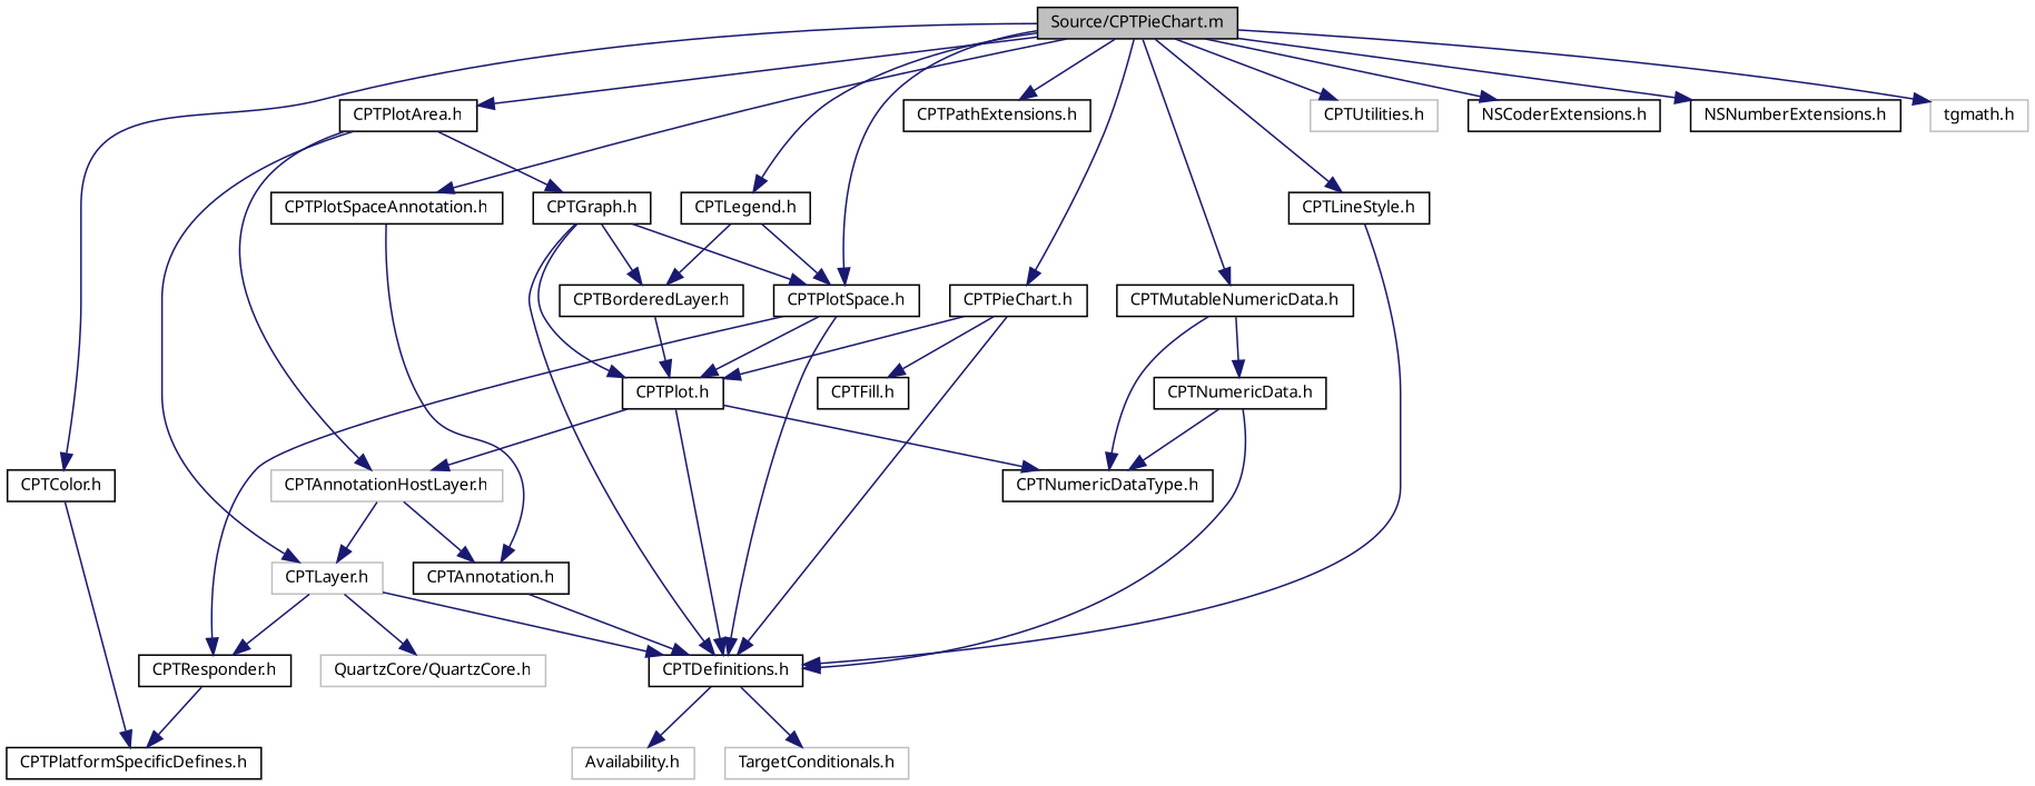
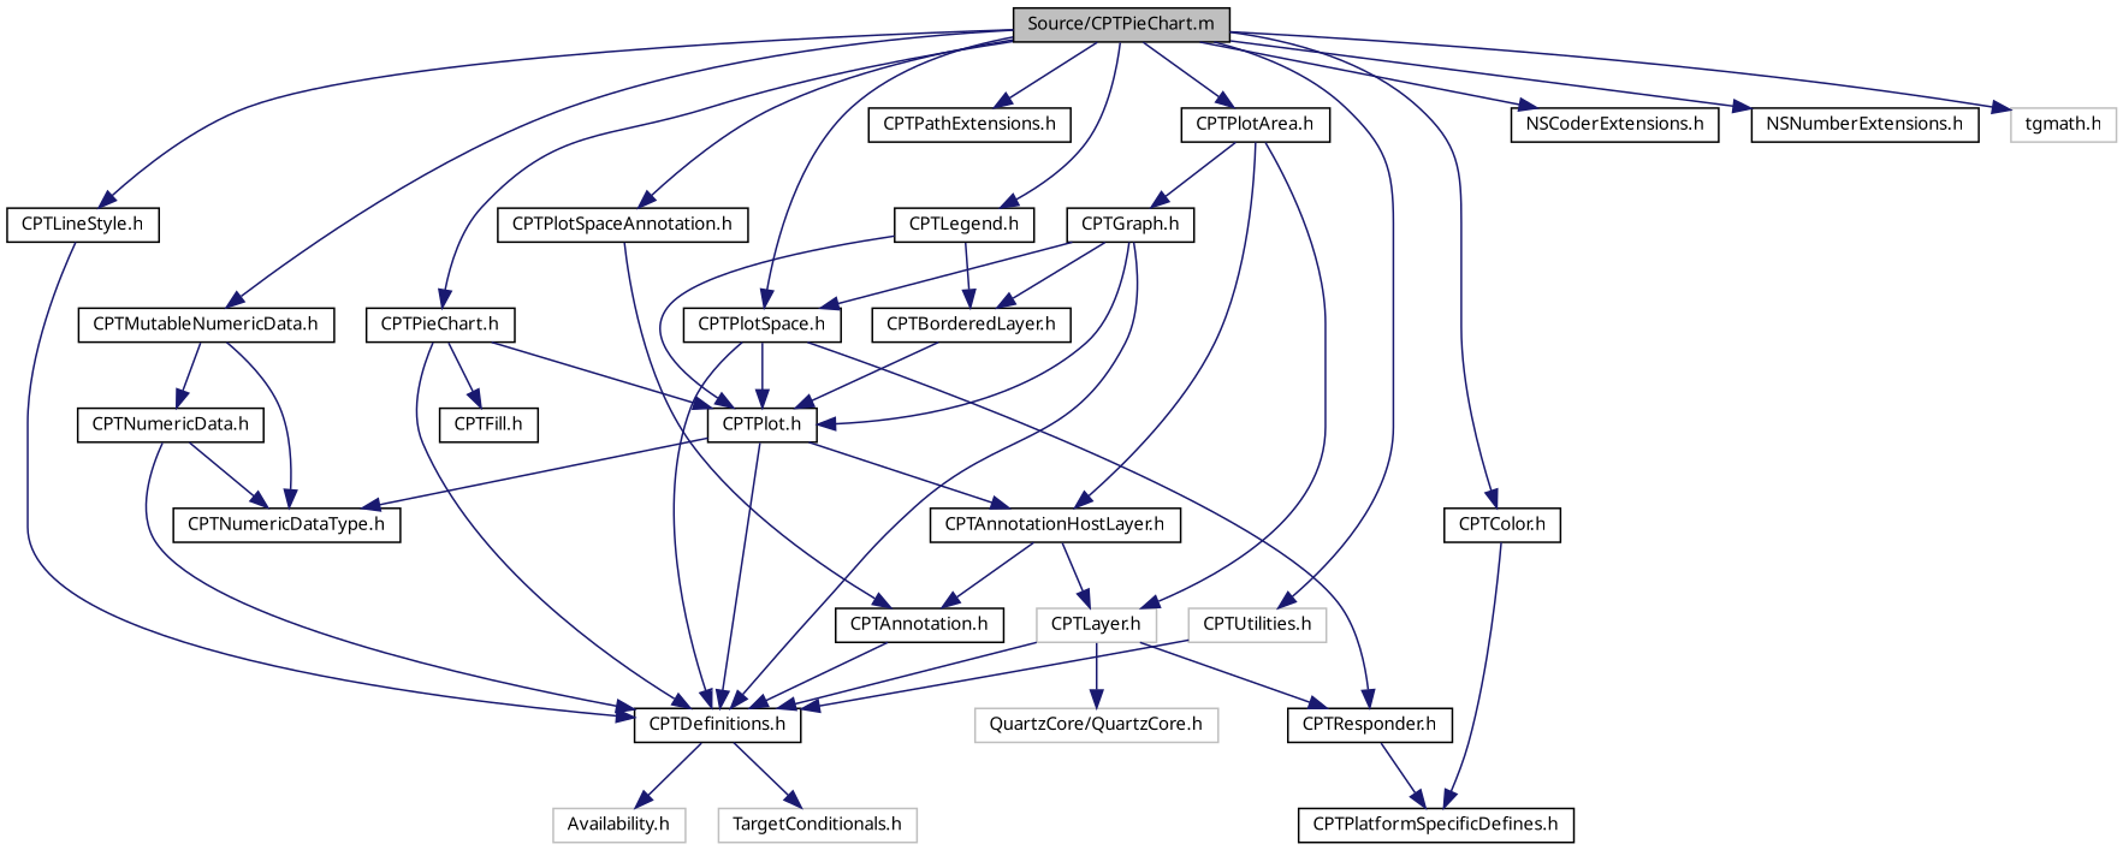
  digraph {
    node [color=black fontname="Lucinda Grande" fontsize=10 shape=record]
    edge [color=midnightblue fontname="Lucinda Grande" fontsize=10 labelfontname="Lucinda Grande" labelfontsize=10 style=solid]
    n1 [fillcolor=grey75 fontcolor=black height=0.2 label="Source/CPTPieChart.m" style=filled width=0.4]
    n2 [height=0.2 label="CPTPieChart.h" width=0.4]
    n3 [height=0.2 label="CPTColor.h" width=0.4]
    n4 [height=0.2 label="CPTLegend.h" width=0.4]
    n5 [height=0.2 label="CPTLineStyle.h" width=0.4]
    n6 [height=0.2 label="CPTMutableNumericData.h" width=0.4]
    n7 [height=0.2 label="CPTPathExtensions.h" width=0.4]
    n8 [height=0.2 label="CPTPlotArea.h" width=0.4]
    n9 [height=0.2 label="CPTPlotSpace.h" width=0.4]
    n10 [height=0.2 label="CPTPlotSpaceAnnotation.h" width=0.4]
    n11 [color=grey75 height=0.2 label="CPTUtilities.h" width=0.4]
    n12 [height=0.2 label="NSCoderExtensions.h" width=0.4]
    n13 [height=0.2 label="NSNumberExtensions.h" width=0.4]
    n14 [color=grey75 height=0.2 label="tgmath.h" width=0.4]
    n15 [height=0.2 label="CPTDefinitions.h" width=0.4]
    n16 [height=0.2 label="CPTFill.h" width=0.4]
    n17 [height=0.2 label="CPTPlot.h" width=0.4]
    n18 [height=0.2 label="CPTPlatformSpecificDefines.h" width=0.4]
    n19 [height=0.2 label="CPTBorderedLayer.h" width=0.4]
    n20 [height=0.2 label="CPTNumericDataType.h" width=0.4]
    n21 [height=0.2 label="CPTNumericData.h" width=0.4]
-   n22 [color=grey75 height=0.2 label="CPTAnnotationHostLayer.h" width=0.4]
+   n22 [height=0.2 label="CPTAnnotationHostLayer.h" width=0.4]
    n23 [color=grey75 height=0.2 label="CPTLayer.h" width=0.4]
    n24 [height=0.2 label="CPTGraph.h" width=0.4]
    n25 [height=0.2 label="CPTResponder.h" width=0.4]
    n26 [height=0.2 label="CPTAnnotation.h" width=0.4]
    n27 [color=grey75 height=0.2 label="TargetConditionals.h" width=0.4]
    n28 [color=grey75 height=0.2 label="Availability.h" width=0.4]
    n29 [color=grey75 height=0.2 label="QuartzCore/QuartzCore.h" width=0.4]
    n1 -> n2
    n1 -> n3
    n1 -> n4
    n1 -> n5
    n1 -> n6
    n1 -> n7
    n1 -> n8
    n1 -> n9
    n1 -> n10
    n1 -> n11
    n1 -> n12
    n1 -> n13
    n1 -> n14
    n2 -> n15
    n2 -> n16
    n2 -> n17
    n3 -> n18
-   n4 -> n9
+   n4 -> n17
    n4 -> n19
    n5 -> n15
    n6 -> n20
    n6 -> n21
    n8 -> n22
    n8 -> n23
    n8 -> n24
    n9 -> n15
    n9 -> n17
    n9 -> n25
    n10 -> n26
+   n11 -> n15
    n15 -> n27
    n15 -> n28
    n17 -> n15
    n17 -> n20
    n17 -> n22
    n19 -> n17
    n21 -> n15
    n21 -> n20
    n22 -> n23
    n22 -> n26
    n23 -> n15
    n23 -> n25
    n23 -> n29
    n24 -> n9
    n24 -> n15
    n24 -> n17
    n24 -> n19
    n25 -> n18
    n26 -> n15
  }
